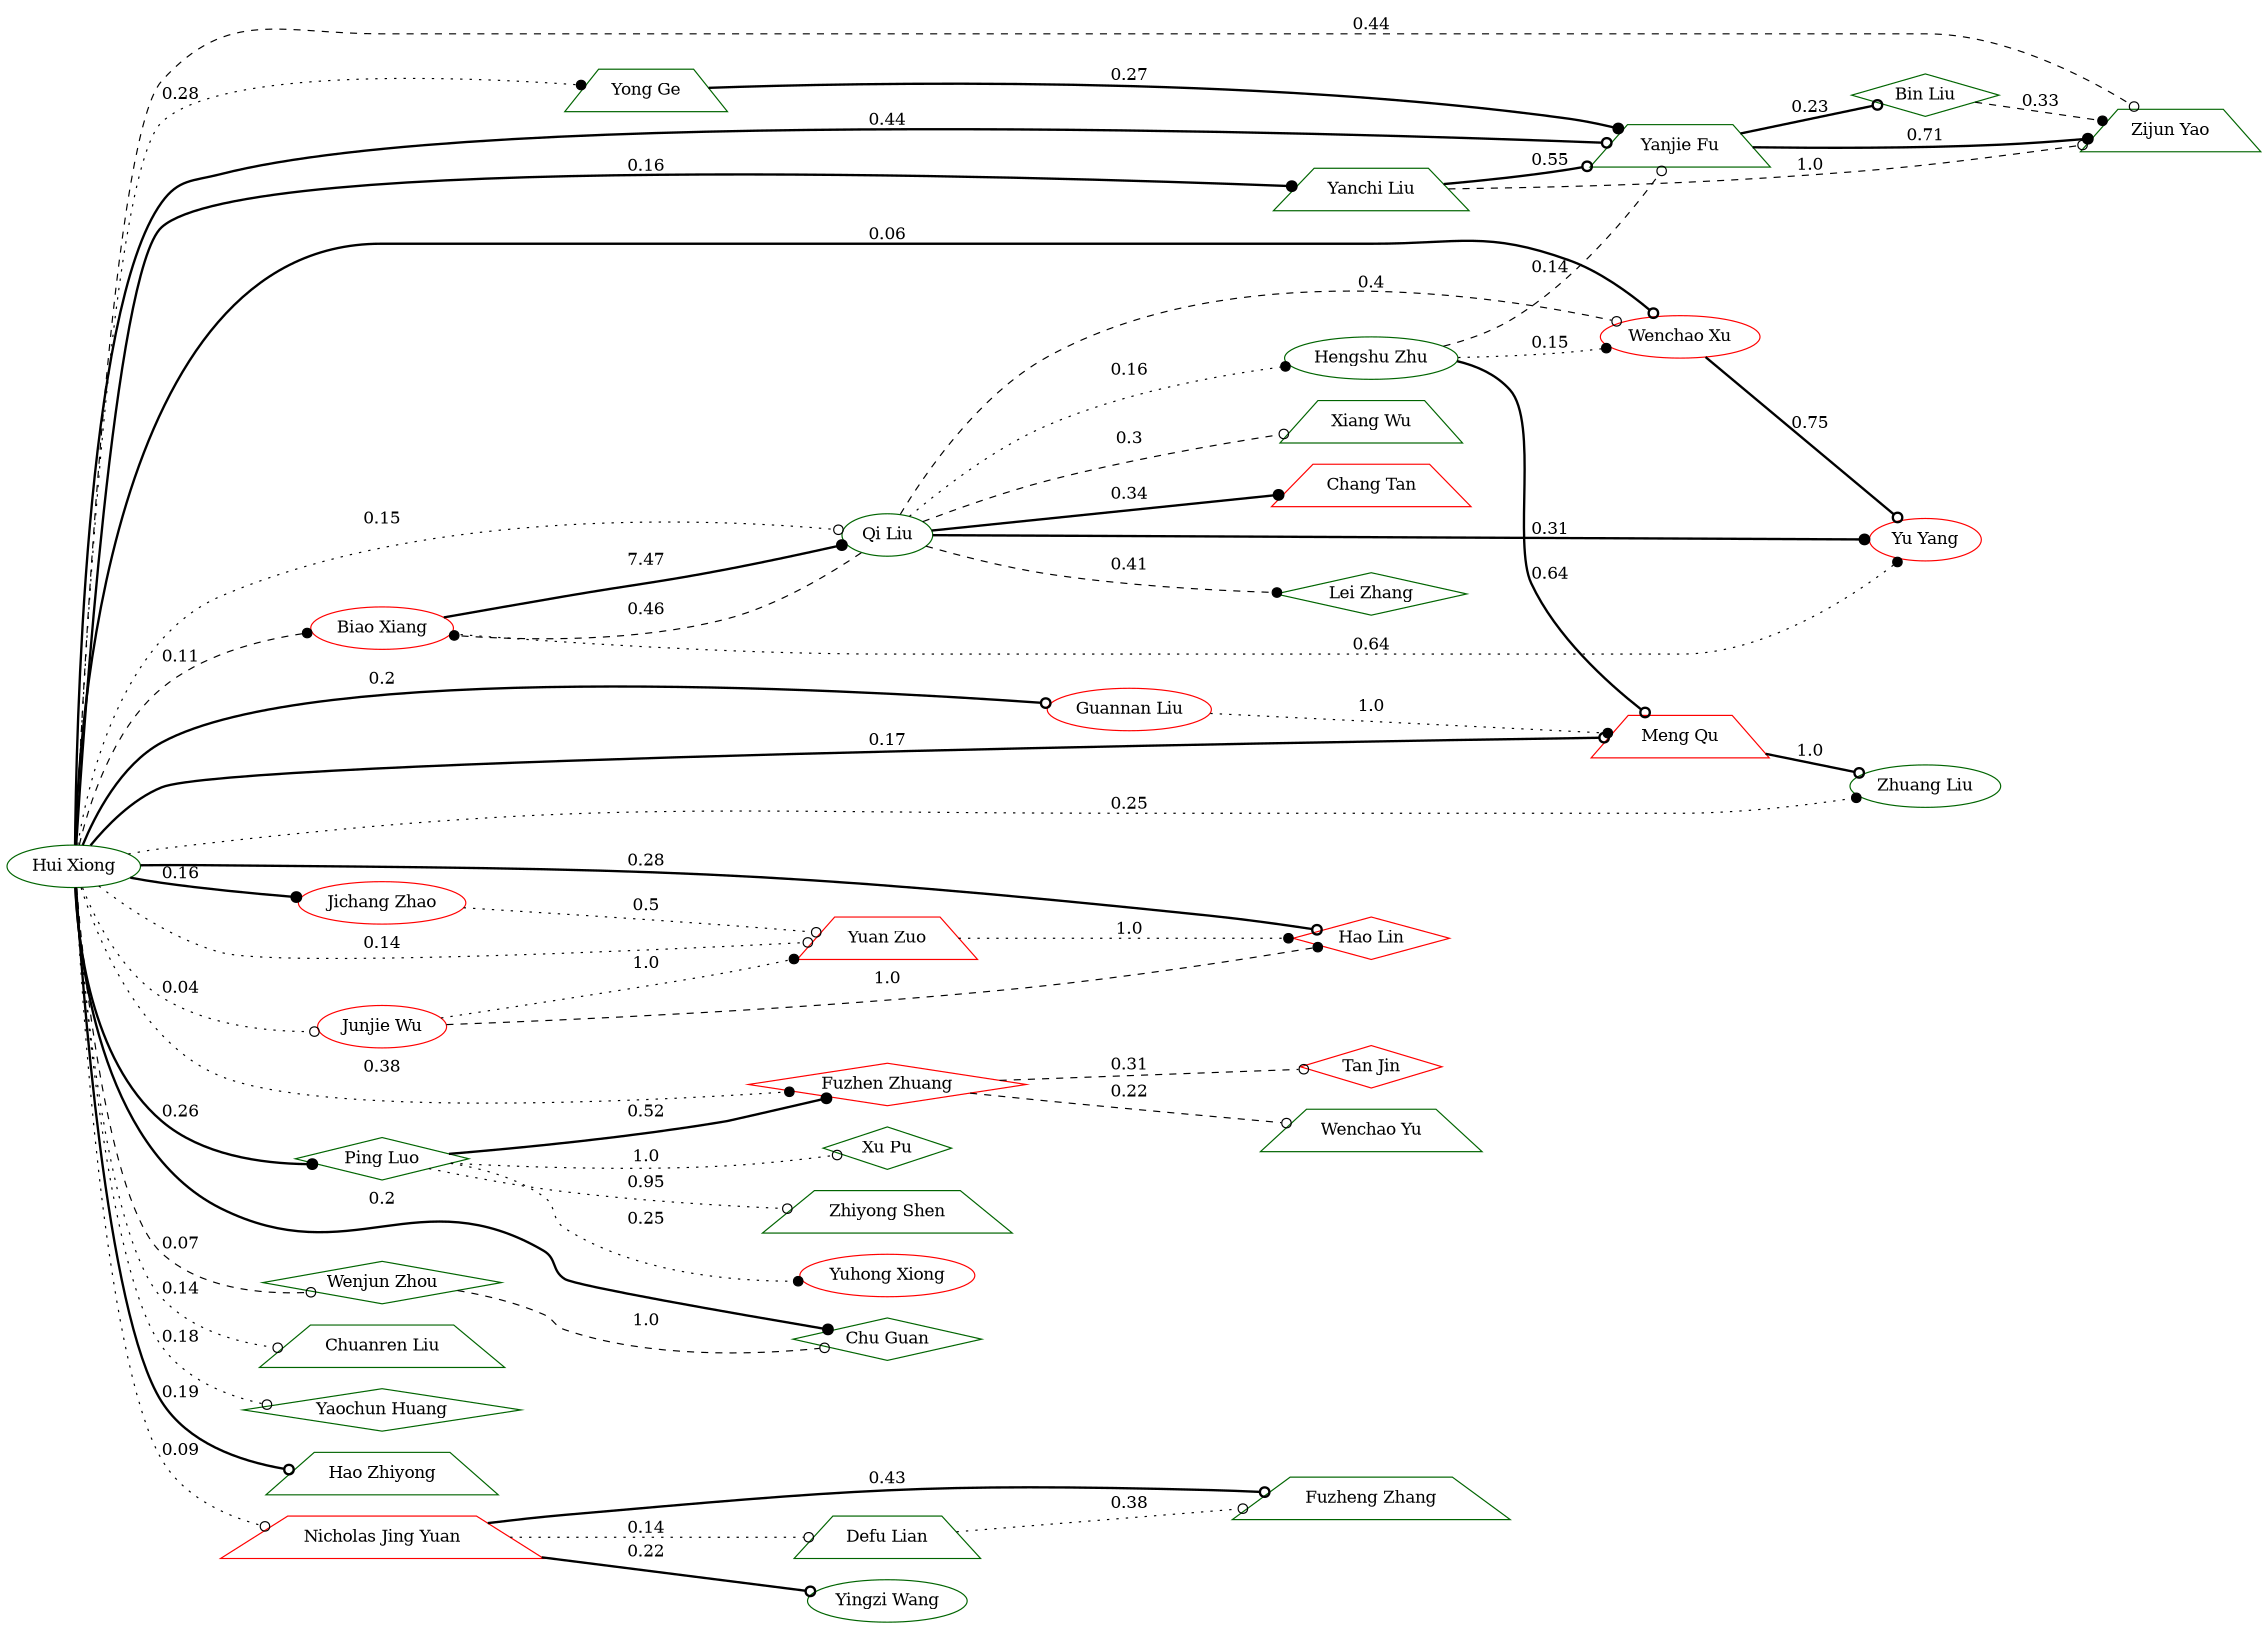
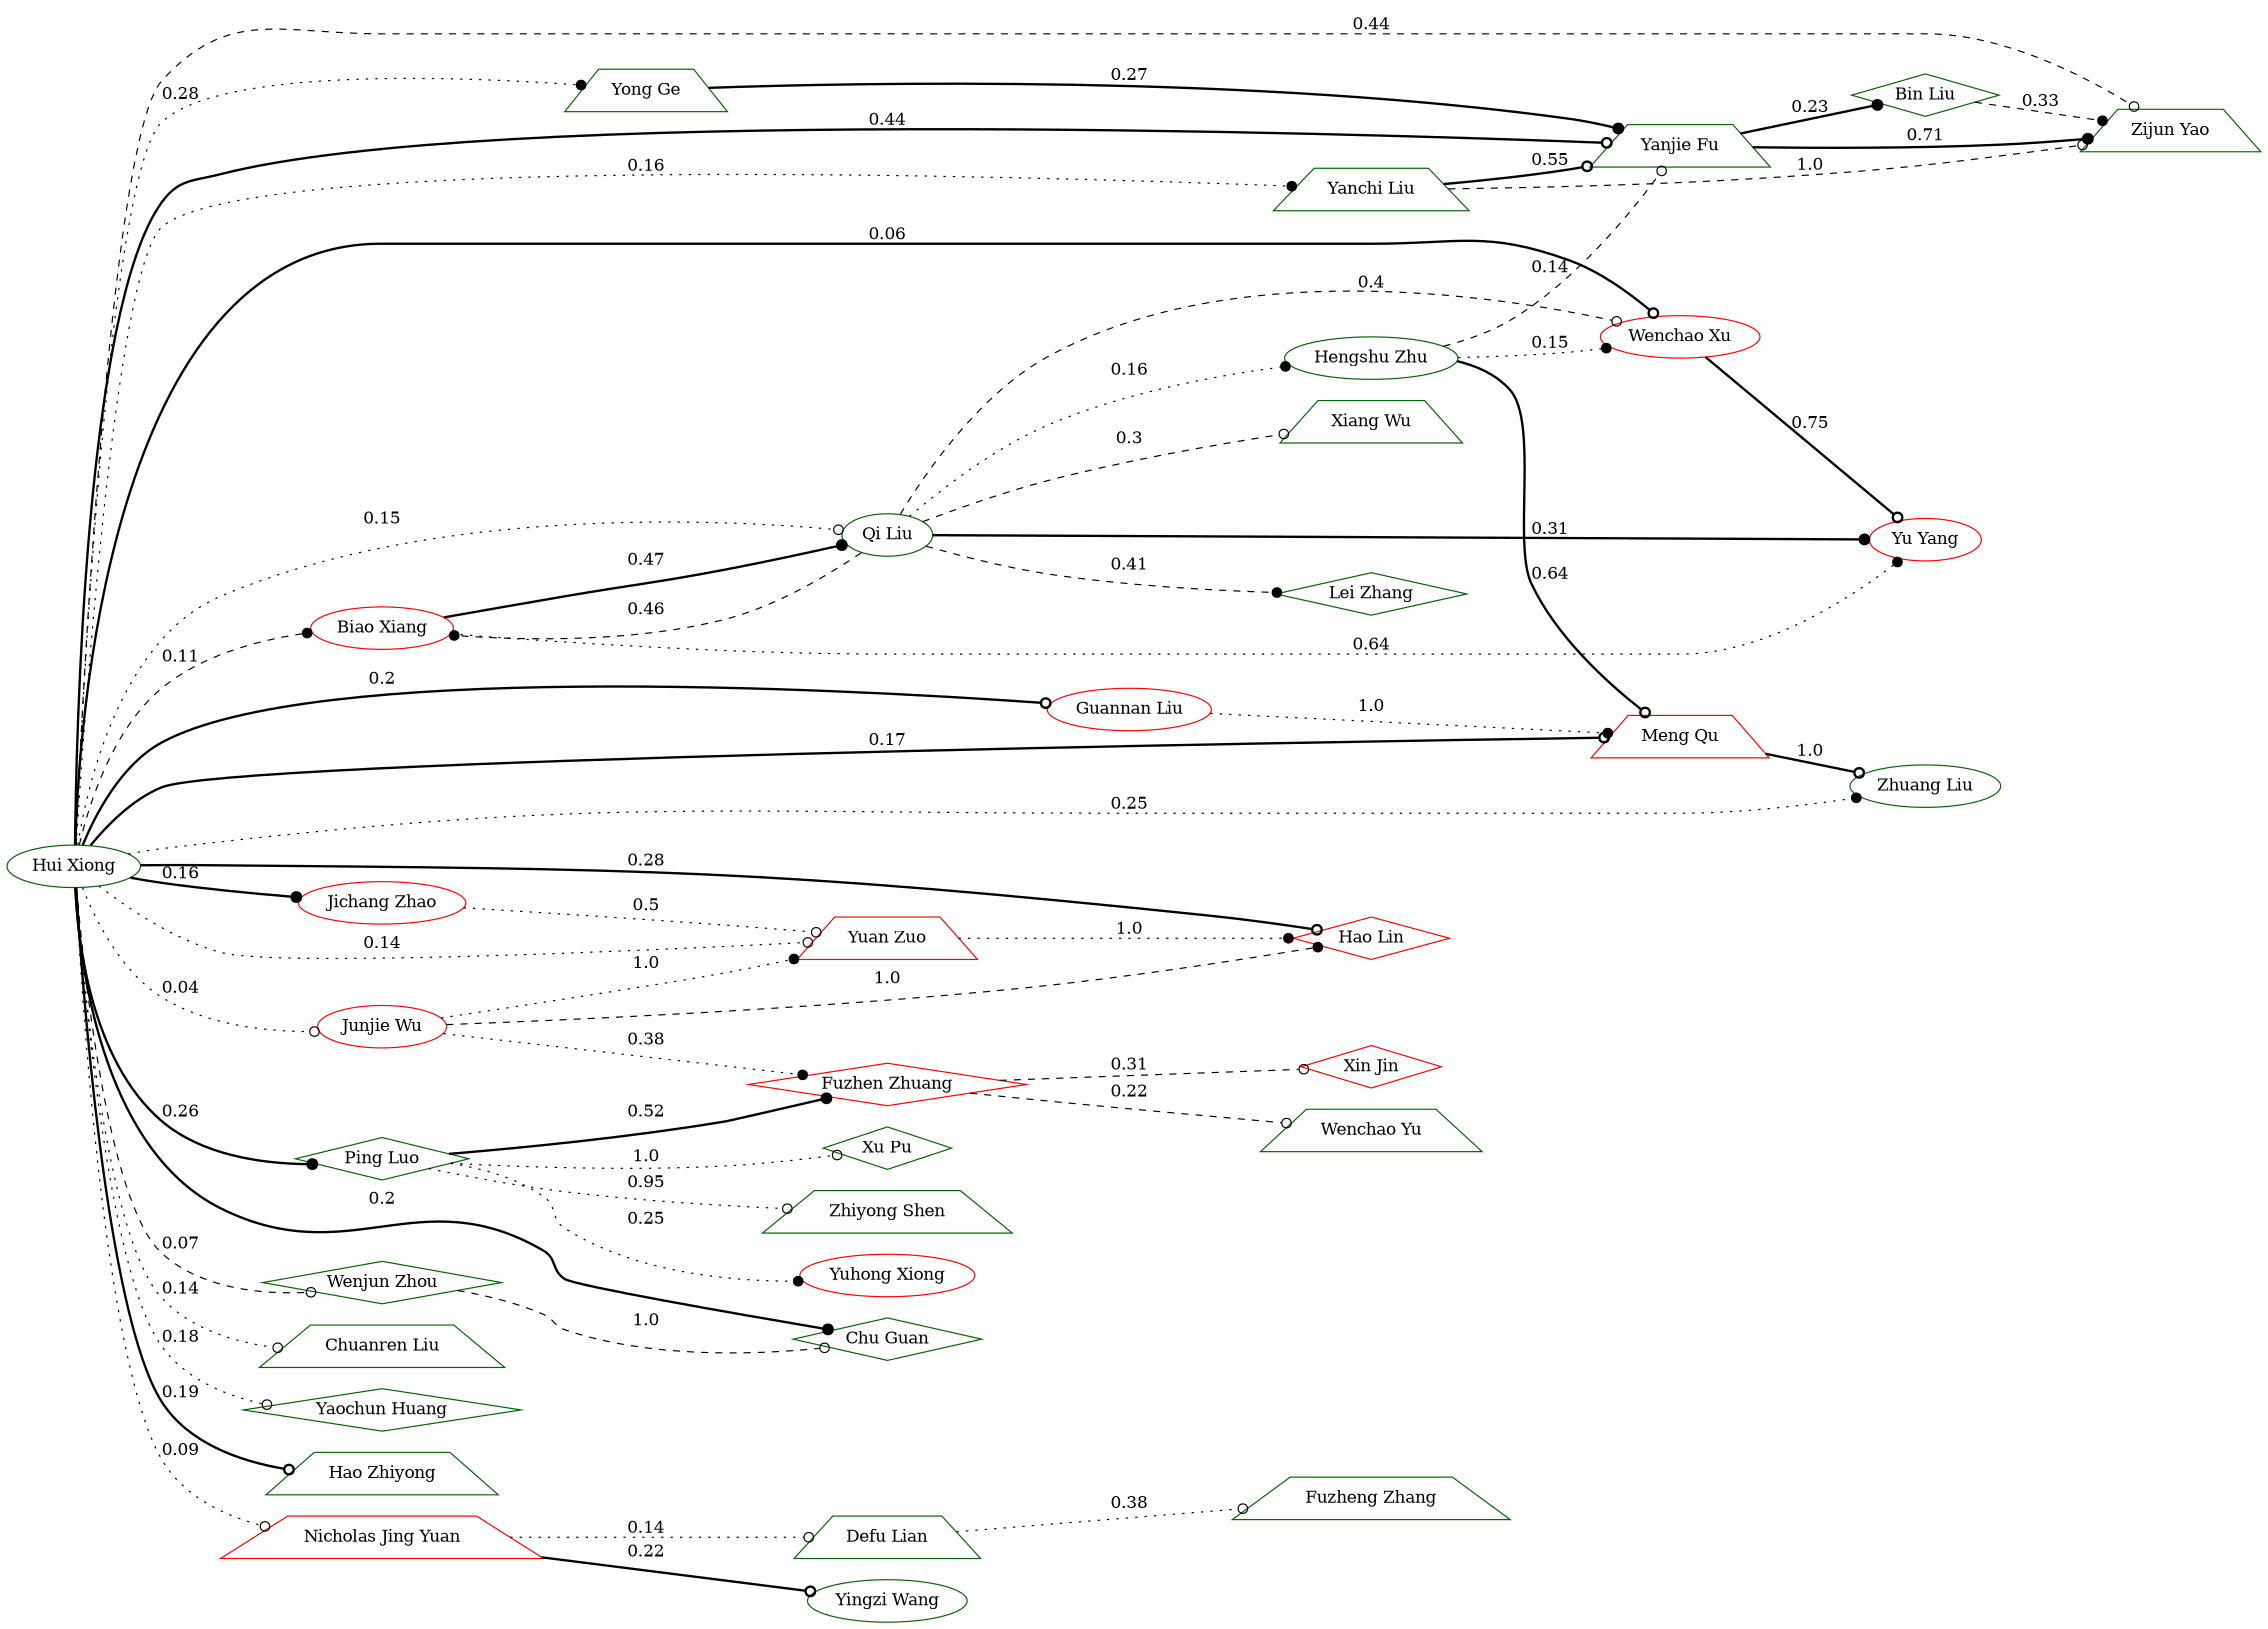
  strict digraph {
    rankdir=LR
    node [color=darkgreen shape=trapezium]
    edge [arrowhead=odot style=bold]
    "Hui Xiong" [shape=ellipse]
    "Yong Ge"
    "Ping Luo" [shape=diamond]
    "Yanjie Fu"
    "Zijun Yao"
    "Hao Lin" [color=red shape=diamond]
    "Meng Qu" [color=red]
    n8 [label="Zhuang Liu" shape=ellipse]
    "Fuzhen Zhuang" [color=red shape=diamond]
    "Biao Xiang" [color=red shape=ellipse]
    "Qi Liu" [shape=ellipse]
    "Guannan Liu" [color=red shape=ellipse]
    "Chu Guan" [shape=diamond]
    "Wenjun Zhou" [shape=diamond]
    n15 [color=red label="Wenchao Xu" shape=ellipse]
    "Chuanren Liu"
    "Yaochun Huang" [shape=diamond]
    n18 [label="Hao Zhiyong"]
    "Yanchi Liu"
    "Yuan Zuo" [color=red]
    "Junjie Wu" [color=red shape=ellipse]
    "Jichang Zhao" [color=red shape=ellipse]
    "Nicholas Jing Yuan" [color=red]
    "Hengshu Zhu" [shape=ellipse]
    "Yuhong Xiong" [color=red shape=ellipse]
    "Xu Pu" [shape=diamond]
    "Zhiyong Shen"
    "Bin Liu" [shape=diamond]
    "Wenchao Yu"
-   "Xin Jin" [color=red shape=diamond label="Tan Jin"]
+   "Xin Jin" [color=red shape=diamond]
    "Yu Yang" [color=red shape=ellipse]
    "Xiang Wu"
-   "Chang Tan" [color=red]
    "Lei Zhang" [shape=diamond]
    "Fuzheng Zhang"
    "Defu Lian"
    "Yingzi Wang" [shape=ellipse]
    "Hui Xiong" -> "Yong Ge" [arrowhead=dot label=0.28 style=dotted]
    "Hui Xiong" -> "Ping Luo" [arrowhead=dot label=0.26]
    "Hui Xiong" -> "Yanjie Fu" [label=0.44]
    "Hui Xiong" -> "Zijun Yao" [label=0.44 style=dashed]
    "Hui Xiong" -> "Hao Lin" [label=0.28]
    "Hui Xiong" -> "Meng Qu" [label=0.17]
    "Hui Xiong" -> n8 [arrowhead=dot label=0.25 style=dotted]
-   "Hui Xiong" -> "Fuzhen Zhuang" [arrowhead=dot label=0.38 style=dotted]
+   "Junjie Wu" -> "Fuzhen Zhuang" [arrowhead=dot label=0.38 style=dotted]
    "Hui Xiong" -> "Biao Xiang" [arrowhead=dot label=0.11 style=dashed]
    "Hui Xiong" -> "Qi Liu" [label=0.15 style=dotted]
    "Hui Xiong" -> "Guannan Liu" [label=0.2]
    "Hui Xiong" -> "Chu Guan" [arrowhead=dot label=0.2]
    "Hui Xiong" -> "Wenjun Zhou" [label=0.07 style=dashed]
    "Hui Xiong" -> n15 [label=0.06]
    "Hui Xiong" -> "Chuanren Liu" [label=0.14 style=dotted]
    "Hui Xiong" -> "Yaochun Huang" [label=0.18 style=dotted]
    "Hui Xiong" -> n18 [label=0.19]
-   "Hui Xiong" -> "Yanchi Liu" [arrowhead=dot label=0.16]
+   "Hui Xiong" -> "Yanchi Liu" [arrowhead=dot label=0.16 style=dotted]
    "Hui Xiong" -> "Yuan Zuo" [label=0.14 style=dotted]
    "Hui Xiong" -> "Junjie Wu" [label=0.04 style=dotted]
    "Hui Xiong" -> "Jichang Zhao" [arrowhead=dot label=0.16]
    "Hui Xiong" -> "Nicholas Jing Yuan" [label=0.09 style=dotted]
    "Yong Ge" -> "Yanjie Fu" [arrowhead=dot label=0.27]
    "Ping Luo" -> "Fuzhen Zhuang" [arrowhead=dot label=0.52]
    "Ping Luo" -> "Yuhong Xiong" [arrowhead=dot label=0.25 style=dotted]
    "Ping Luo" -> "Xu Pu" [label=1.0 style=dotted]
    "Ping Luo" -> "Zhiyong Shen" [label=0.95 style=dotted]
    "Yanjie Fu" -> "Zijun Yao" [arrowhead=dot label=0.71]
-   "Yanjie Fu" -> "Bin Liu" [label=0.23]
+   "Yanjie Fu" -> "Bin Liu" [arrowhead=dot label=0.23]
    "Meng Qu" -> n8 [label=1.0]
    "Fuzhen Zhuang" -> "Wenchao Yu" [label=0.22 style=dashed]
    "Fuzhen Zhuang" -> "Xin Jin" [label=0.31 style=dashed]
-   "Biao Xiang" -> "Qi Liu" [arrowhead=dot label=7.47]
+   "Biao Xiang" -> "Qi Liu" [arrowhead=dot label=0.47]
    "Biao Xiang" -> "Yu Yang" [arrowhead=dot label=0.64 style=dotted]
    "Qi Liu" -> "Biao Xiang" [arrowhead=dot label=0.46 style=dashed]
    "Qi Liu" -> n15 [label=0.4 style=dashed]
    "Qi Liu" -> "Hengshu Zhu" [arrowhead=dot label=0.16 style=dotted]
    "Qi Liu" -> "Yu Yang" [arrowhead=dot label=0.31]
    "Qi Liu" -> "Xiang Wu" [label=0.3 style=dashed]
-   "Qi Liu" -> "Chang Tan" [arrowhead=dot label=0.34]
    "Qi Liu" -> "Lei Zhang" [arrowhead=dot label=0.41 style=dashed]
    "Guannan Liu" -> "Meng Qu" [arrowhead=dot label=1.0 style=dotted]
    "Wenjun Zhou" -> "Chu Guan" [label=1.0 style=dashed]
    n15 -> "Yu Yang" [label=0.75]
    "Yanchi Liu" -> "Yanjie Fu" [label=0.55]
    "Yanchi Liu" -> "Zijun Yao" [label=1.0 style=dashed]
    "Yuan Zuo" -> "Hao Lin" [arrowhead=dot label=1.0 style=dotted]
    "Junjie Wu" -> "Hao Lin" [arrowhead=dot label=1.0 style=dashed]
    "Junjie Wu" -> "Yuan Zuo" [arrowhead=dot label=1.0 style=dotted]
    "Jichang Zhao" -> "Yuan Zuo" [label=0.5 style=dotted]
-   "Nicholas Jing Yuan" -> "Fuzheng Zhang" [label=0.43]
    "Nicholas Jing Yuan" -> "Defu Lian" [label=0.14 style=dotted]
    "Nicholas Jing Yuan" -> "Yingzi Wang" [label=0.22]
    "Hengshu Zhu" -> "Yanjie Fu" [label=0.14 style=dashed]
    "Hengshu Zhu" -> "Meng Qu" [label=0.64]
    "Hengshu Zhu" -> n15 [arrowhead=dot label=0.15 style=dotted]
    "Bin Liu" -> "Zijun Yao" [arrowhead=dot label=0.33 style=dashed]
    "Defu Lian" -> "Fuzheng Zhang" [label=0.38 style=dotted]
  }
